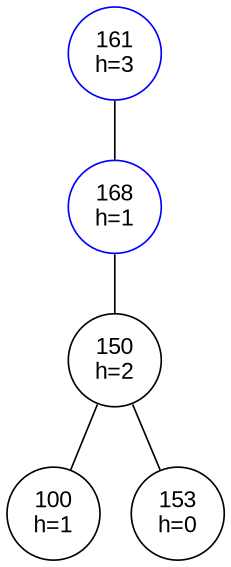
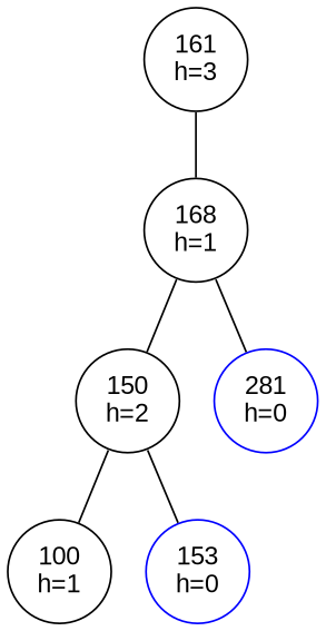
  graph {
    fontname="Liberation Sans"
    node [fontname="Liberation Sans" shape=circle]
    edge [fontname="Liberation Sans"]
-   n1 [label="161\nh=3" color=blue]
-   n2 [label="168\nh=1" color=blue]
+   n1 [label="161\nh=3"]
+   n2 [label="168\nh=1"]
    n3 [label="150\nh=2"]
    n4 [label="100\nh=1"]
-   n5 [color=black label="153\nh=0"]
+   n5 [color=blue label="153\nh=0"]
+   n6 [color=blue label="281\nh=0"]
    n1 -- n2
    n2 -- n3
+   n2 -- n6
    n3 -- n4
    n3 -- n5
  }
